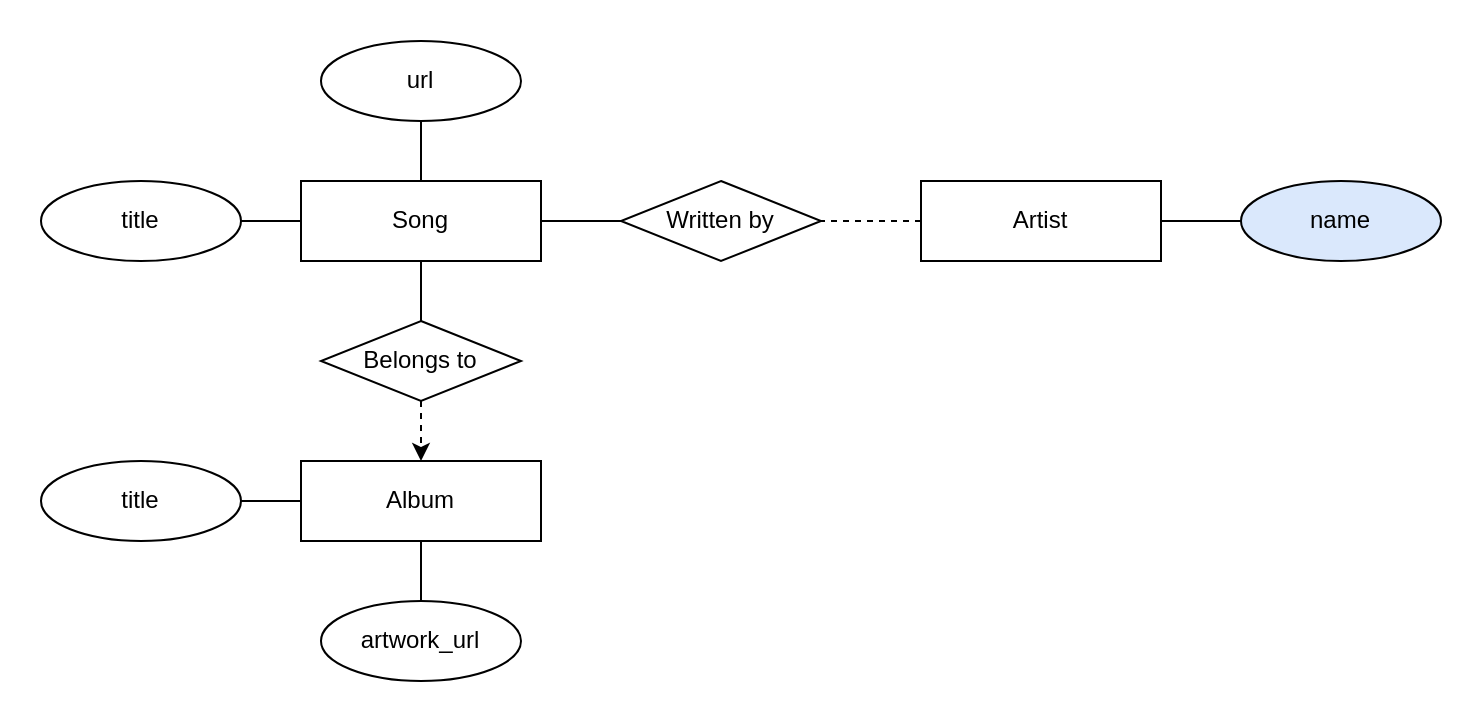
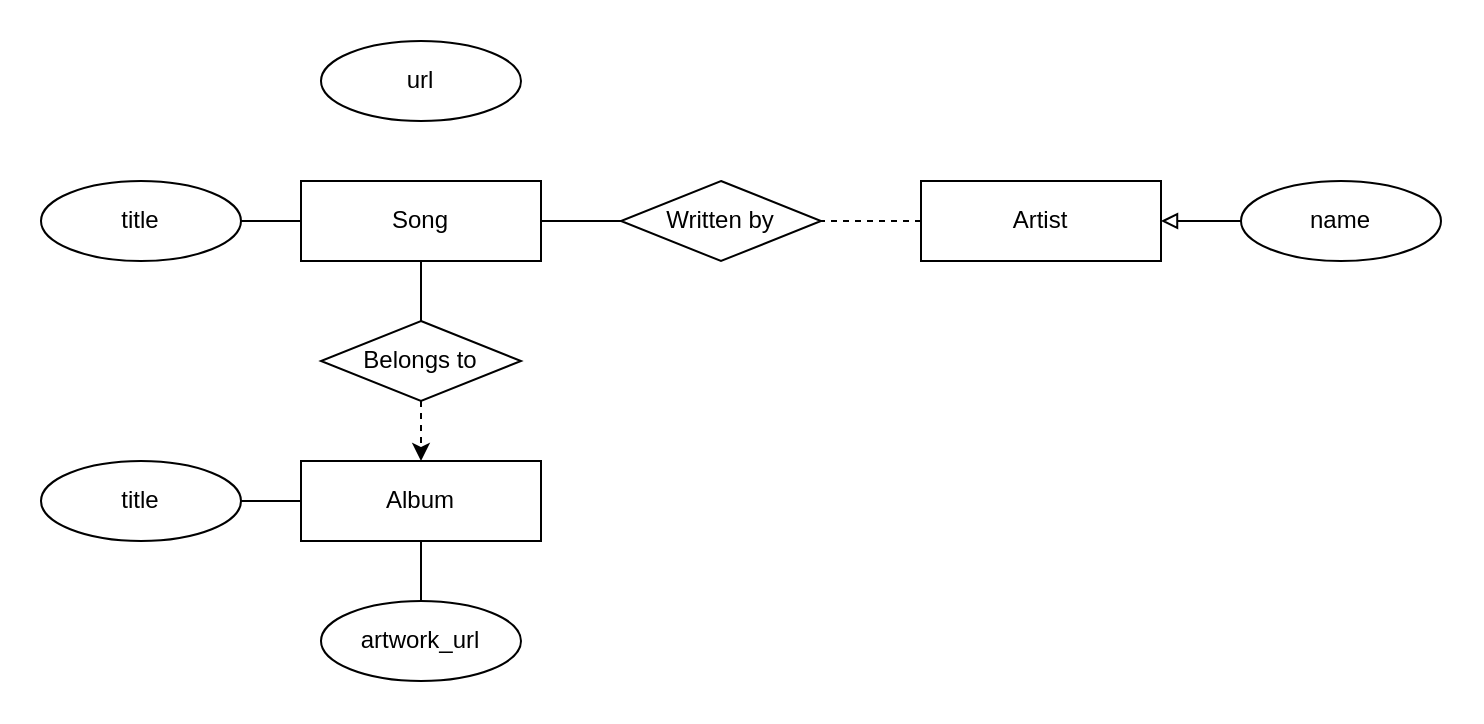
  <mxCell id="0" />
  <mxCell id="1" parent="0" />
  <mxCell id="2" value="url" style="ellipse;whiteSpace=wrap;html=1;" vertex="1" parent="1"><mxGeometry x="160" y="20" width="100" height="40" as="geometry" /></mxCell>
  <mxCell id="3" value="" style="edgeStyle=none;html=1;endArrow=none;endFill=0;" edge="1" parent="1" source="7" target="9"><mxGeometry relative="1" as="geometry" /></mxCell>
- <mxCell id="4" value="" style="edgeStyle=none;html=1;endArrow=none;endFill=0;" edge="1" parent="1" source="7" target="2"><mxGeometry relative="1" as="geometry" /></mxCell>
  <mxCell id="5" value="" style="edgeStyle=none;html=1;endArrow=none;endFill=0;" edge="1" parent="1" source="7" target="8"><mxGeometry relative="1" as="geometry" /></mxCell>
  <mxCell id="6" value="" style="edgeStyle=none;html=1;startArrow=none;dashed=1;" edge="1" parent="1" source="18" target="15"><mxGeometry relative="1" as="geometry" /></mxCell>
  <mxCell id="7" value="Song" style="rounded=0;whiteSpace=wrap;html=1;" vertex="1" parent="1"><mxGeometry x="150" y="90" width="120" height="40" as="geometry" /></mxCell>
  <mxCell id="8" value="title" style="ellipse;whiteSpace=wrap;html=1;" vertex="1" parent="1"><mxGeometry x="20" y="90" width="100" height="40" as="geometry" /></mxCell>
  <mxCell id="9" value="Written by" style="rhombus;whiteSpace=wrap;html=1;" vertex="1" parent="1"><mxGeometry x="310" y="90" width="100" height="40" as="geometry" /></mxCell>
  <mxCell id="10" value="" style="edgeStyle=none;html=1;endArrow=none;endFill=0;dashed=1;" edge="1" parent="1" source="11" target="9"><mxGeometry relative="1" as="geometry" /></mxCell>
  <mxCell id="11" value="Artist" style="rounded=0;whiteSpace=wrap;html=1;" vertex="1" parent="1"><mxGeometry x="460" y="90" width="120" height="40" as="geometry" /></mxCell>
- <mxCell id="12" value="" style="edgeStyle=none;html=1;endArrow=none;endFill=0;" edge="1" parent="1" source="13" target="11"><mxGeometry relative="1" as="geometry" /></mxCell>
- <mxCell id="13" value="name" style="ellipse;whiteSpace=wrap;html=1;fillColor=#dae8fc;" vertex="1" parent="1"><mxGeometry x="620" y="90" width="100" height="40" as="geometry" /></mxCell>
+ <mxCell id="12" value="" style="edgeStyle=none;html=1;endArrow=block;endFill=0;" edge="1" parent="1" source="13" target="11"><mxGeometry relative="1" as="geometry" /></mxCell>
+ <mxCell id="13" value="name" style="ellipse;whiteSpace=wrap;html=1;" vertex="1" parent="1"><mxGeometry x="620" y="90" width="100" height="40" as="geometry" /></mxCell>
  <mxCell id="14" value="" style="edgeStyle=none;html=1;endArrow=none;endFill=0;" edge="1" parent="1" source="15" target="16"><mxGeometry relative="1" as="geometry" /></mxCell>
  <mxCell id="15" value="Album" style="rounded=0;whiteSpace=wrap;html=1;" vertex="1" parent="1"><mxGeometry x="150" y="230" width="120" height="40" as="geometry" /></mxCell>
  <mxCell id="16" value="title" style="ellipse;whiteSpace=wrap;html=1;" vertex="1" parent="1"><mxGeometry x="20" y="230" width="100" height="40" as="geometry" /></mxCell>
  <mxCell id="17" value="" style="edgeStyle=none;html=1;endArrow=none;" edge="1" parent="1" source="7" target="18"><mxGeometry relative="1" as="geometry"><mxPoint x="210" y="130" as="sourcePoint" /><mxPoint x="210" y="220" as="targetPoint" /></mxGeometry></mxCell>
  <mxCell id="18" value="Belongs to" style="rhombus;whiteSpace=wrap;html=1;" vertex="1" parent="1"><mxGeometry x="160" y="160" width="100" height="40" as="geometry" /></mxCell>
  <mxCell id="19" value="" style="edgeStyle=none;html=1;endArrow=none;endFill=0;exitX=0.5;exitY=1;exitDx=0;exitDy=0;" edge="1" parent="1" target="20" source="15"><mxGeometry relative="1" as="geometry"><mxPoint x="290" y="320" as="sourcePoint" /></mxGeometry></mxCell>
  <mxCell id="20" value="artwork_url" style="ellipse;whiteSpace=wrap;html=1;" vertex="1" parent="1"><mxGeometry x="160" y="300" width="100" height="40" as="geometry" /></mxCell>
